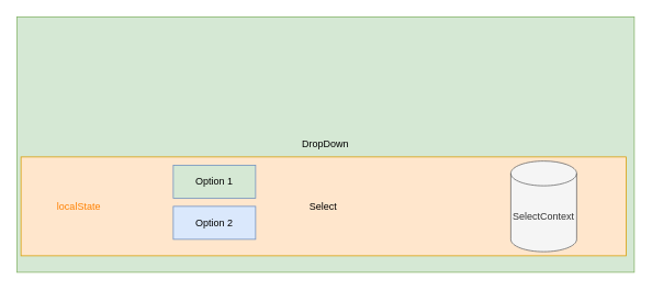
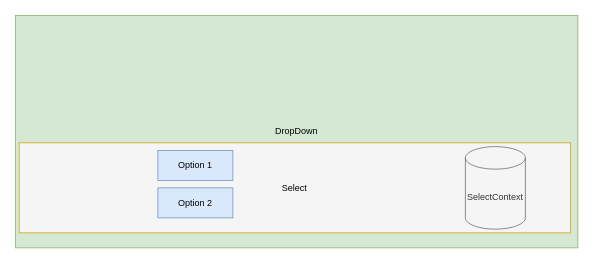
  <mxCell id="0" />
  <mxCell id="1" parent="0" />
  <mxCell id="2" value="DropDown" style="rounded=0;whiteSpace=wrap;html=1;fillColor=#d5e8d4;strokeColor=#82b366;" vertex="1" parent="1"><mxGeometry x="20" y="20" width="750" height="310" as="geometry" /></mxCell>
- <mxCell id="3" value="Select" style="rounded=0;whiteSpace=wrap;html=1;fillColor=#ffe6cc;strokeColor=#d79b00;" vertex="1" parent="1"><mxGeometry x="25" y="190" width="735" height="120" as="geometry" /></mxCell>
- <mxCell id="4" value="Option 1" style="rounded=0;whiteSpace=wrap;html=1;fillColor=#d5e8d4;strokeColor=#6c8ebf;" vertex="1" parent="1"><mxGeometry x="210" y="200" width="100" height="40" as="geometry" /></mxCell>
+ <mxCell id="3" value="Select" style="rounded=0;whiteSpace=wrap;html=1;fillColor=#f5f5f5;strokeColor=#d79b00;" vertex="1" parent="1"><mxGeometry x="25" y="190" width="735" height="120" as="geometry" /></mxCell>
+ <mxCell id="4" value="Option 1" style="rounded=0;whiteSpace=wrap;html=1;fillColor=#dae8fc;strokeColor=#6c8ebf;" vertex="1" parent="1"><mxGeometry x="210" y="200" width="100" height="40" as="geometry" /></mxCell>
  <mxCell id="5" value="Option 2" style="rounded=0;whiteSpace=wrap;html=1;fillColor=#dae8fc;strokeColor=#6c8ebf;" vertex="1" parent="1"><mxGeometry x="210" y="250" width="100" height="40" as="geometry" /></mxCell>
  <mxCell id="6" value="SelectContext" style="shape=cylinder3;whiteSpace=wrap;html=1;boundedLbl=1;backgroundOutline=1;size=15;fillColor=#f5f5f5;fontColor=#333333;strokeColor=#666666;" vertex="1" parent="1"><mxGeometry x="620" y="195" width="80" height="110" as="geometry" /></mxCell>
- <mxCell id="7" value="&lt;font color=&quot;#ff8000&quot;&gt;localState&lt;/font&gt;" style="text;html=1;align=center;verticalAlign=middle;resizable=0;points=[];autosize=1;strokeColor=none;fillColor=none;" vertex="1" parent="1"><mxGeometry x="55" y="235" width="80" height="30" as="geometry" /></mxCell>
